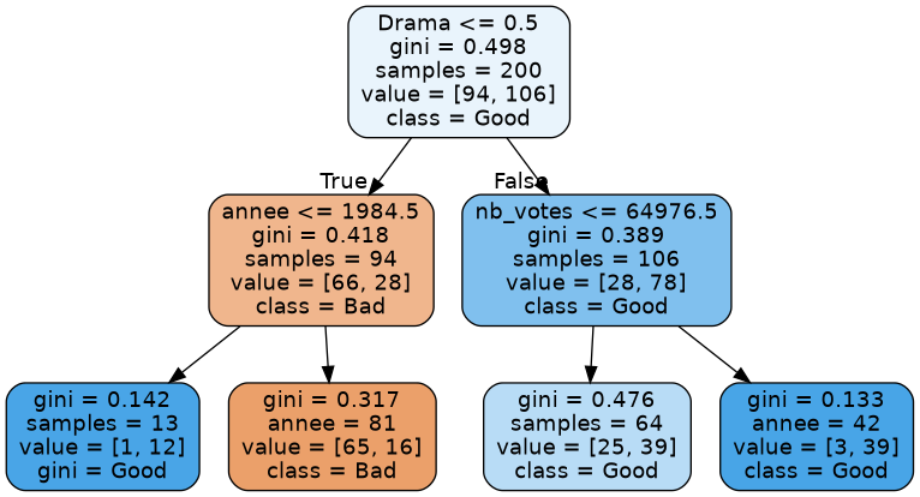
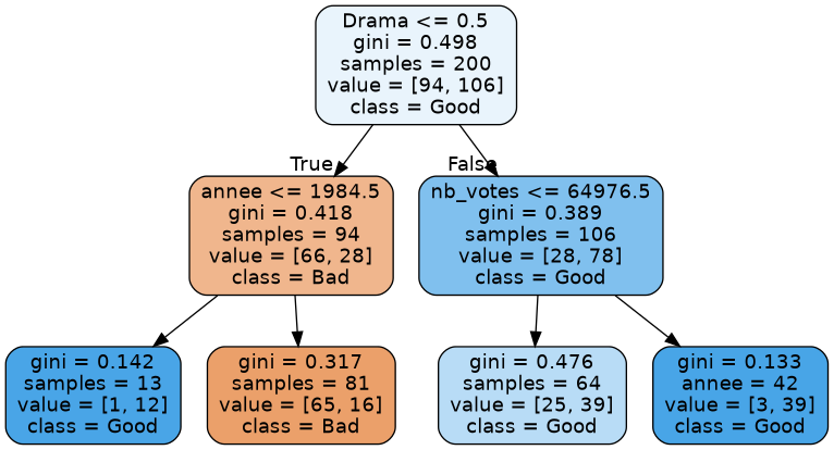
  digraph {
    node [color=black fontname=helvetica shape=box style="filled, rounded"]
    edge [fontname=helvetica]
    n1 [fillcolor="#e9f4fc" label="Drama <= 0.5\ngini = 0.498\nsamples = 200\nvalue = [94, 106]\nclass = Good"]
    n2 [fillcolor="#f0b68d" label="annee <= 1984.5\ngini = 0.418\nsamples = 94\nvalue = [66, 28]\nclass = Bad"]
    n3 [fillcolor="#80c0ee" label="nb_votes <= 64976.5\ngini = 0.389\nsamples = 106\nvalue = [28, 78]\nclass = Good"]
-   n4 [fillcolor="#49a5e7" label="gini = 0.142\nsamples = 13\nvalue = [1, 12]\ngini = Good"]
-   n5 [fillcolor="#eba06a" label="gini = 0.317\nannee = 81\nvalue = [65, 16]\nclass = Bad"]
+   n4 [fillcolor="#49a5e7" label="gini = 0.142\nsamples = 13\nvalue = [1, 12]\nclass = Good"]
+   n5 [fillcolor="#eba06a" label="gini = 0.317\nsamples = 81\nvalue = [65, 16]\nclass = Bad"]
    n6 [fillcolor="#b8dcf6" label="gini = 0.476\nsamples = 64\nvalue = [25, 39]\nclass = Good"]
    n7 [fillcolor="#48a5e7" label="gini = 0.133\nannee = 42\nvalue = [3, 39]\nclass = Good"]
    n1 -> n2 [headlabel=True labelangle=45 labeldistance=2.5]
    n1 -> n3 [headlabel=False labelangle=-45 labeldistance=2.5]
    n2 -> n4
    n2 -> n5
    n3 -> n6
    n3 -> n7
  }
